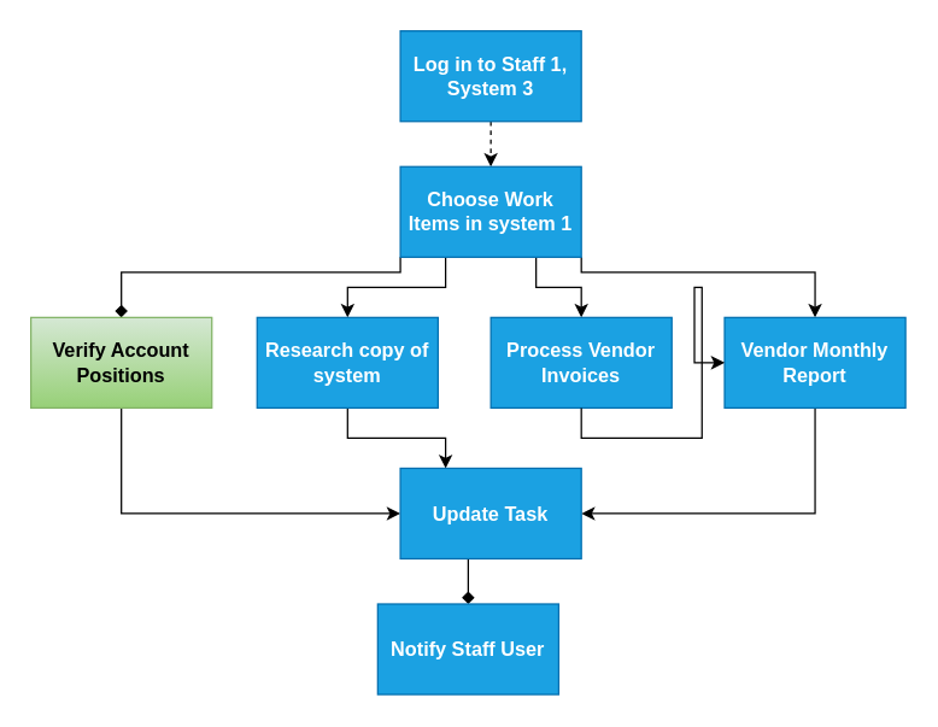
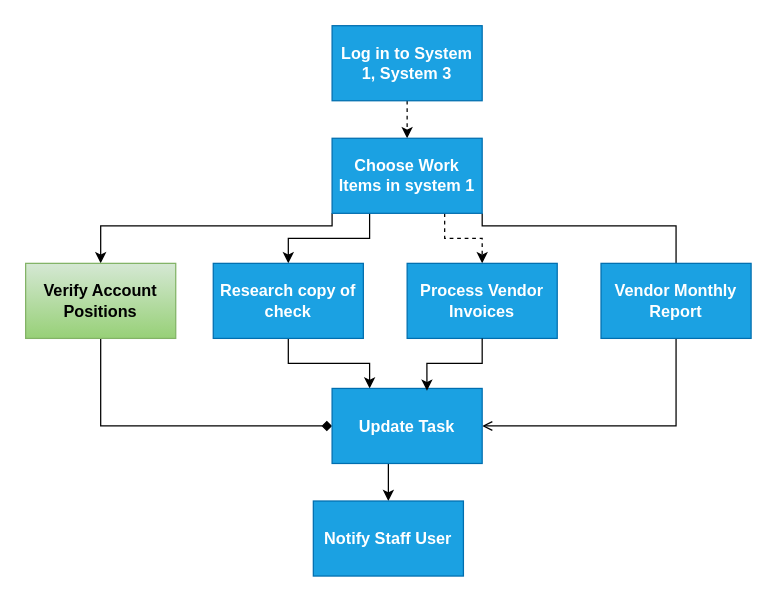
  <mxCell id="0" />
  <mxCell id="1" parent="0" />
  <mxCell id="2" style="edgeStyle=orthogonalEdgeStyle;rounded=0;orthogonalLoop=1;jettySize=auto;html=1;exitX=0.5;exitY=1;exitDx=0;exitDy=0;entryX=0.5;entryY=0;entryDx=0;entryDy=0;dashed=1;" parent="1" source="3" target="8" edge="1"><mxGeometry relative="1" as="geometry" /></mxCell>
- <mxCell id="3" value="Log in to Staff 1, System 3" style="rounded=0;whiteSpace=wrap;html=1;fillColor=#1ba1e2;strokeColor=#006EAF;fontColor=#ffffff;fontStyle=1;fontSize=13;" parent="1" vertex="1"><mxGeometry x="265" y="20" width="120" height="60" as="geometry" /></mxCell>
- <mxCell id="4" style="edgeStyle=orthogonalEdgeStyle;rounded=0;orthogonalLoop=1;jettySize=auto;html=1;exitX=0;exitY=1;exitDx=0;exitDy=0;entryX=0.5;entryY=0;entryDx=0;entryDy=0;endArrow=diamond;" parent="1" source="8" target="10" edge="1"><mxGeometry relative="1" as="geometry"><Array as="points"><mxPoint x="265" y="180" /><mxPoint x="80" y="180" /></Array></mxGeometry></mxCell>
+ <mxCell id="3" value="Log in to System 1, System 3" style="rounded=0;whiteSpace=wrap;html=1;fillColor=#1ba1e2;strokeColor=#006EAF;fontColor=#ffffff;fontStyle=1;fontSize=13;" parent="1" vertex="1"><mxGeometry x="265" y="20" width="120" height="60" as="geometry" /></mxCell>
+ <mxCell id="4" style="edgeStyle=orthogonalEdgeStyle;rounded=0;orthogonalLoop=1;jettySize=auto;html=1;exitX=0;exitY=1;exitDx=0;exitDy=0;entryX=0.5;entryY=0;entryDx=0;entryDy=0;" parent="1" source="8" target="10" edge="1"><mxGeometry relative="1" as="geometry"><Array as="points"><mxPoint x="265" y="180" /><mxPoint x="80" y="180" /></Array></mxGeometry></mxCell>
  <mxCell id="5" style="edgeStyle=orthogonalEdgeStyle;rounded=0;orthogonalLoop=1;jettySize=auto;html=1;exitX=0.25;exitY=1;exitDx=0;exitDy=0;entryX=0.5;entryY=0;entryDx=0;entryDy=0;" parent="1" source="8" target="12" edge="1"><mxGeometry relative="1" as="geometry" /></mxCell>
- <mxCell id="6" style="edgeStyle=orthogonalEdgeStyle;rounded=0;orthogonalLoop=1;jettySize=auto;html=1;exitX=0.75;exitY=1;exitDx=0;exitDy=0;entryX=0.5;entryY=0;entryDx=0;entryDy=0;" parent="1" source="8" target="13" edge="1"><mxGeometry relative="1" as="geometry"><Array as="points"><mxPoint x="355" y="190" /><mxPoint x="385" y="190" /></Array></mxGeometry></mxCell>
- <mxCell id="7" style="edgeStyle=orthogonalEdgeStyle;rounded=0;orthogonalLoop=1;jettySize=auto;html=1;exitX=1;exitY=1;exitDx=0;exitDy=0;entryX=0.5;entryY=0;entryDx=0;entryDy=0;" parent="1" source="8" target="15" edge="1"><mxGeometry relative="1" as="geometry"><Array as="points"><mxPoint x="385" y="180" /><mxPoint x="540" y="180" /></Array></mxGeometry></mxCell>
+ <mxCell id="6" style="edgeStyle=orthogonalEdgeStyle;rounded=0;orthogonalLoop=1;jettySize=auto;html=1;exitX=0.75;exitY=1;exitDx=0;exitDy=0;entryX=0.5;entryY=0;entryDx=0;entryDy=0;dashed=1;" parent="1" source="8" target="13" edge="1"><mxGeometry relative="1" as="geometry"><Array as="points"><mxPoint x="355" y="190" /><mxPoint x="385" y="190" /></Array></mxGeometry></mxCell>
+ <mxCell id="7" style="edgeStyle=orthogonalEdgeStyle;rounded=0;orthogonalLoop=1;jettySize=auto;html=1;exitX=1;exitY=1;exitDx=0;exitDy=0;entryX=0.5;entryY=0;entryDx=0;entryDy=0;endArrow=none;" parent="1" source="8" target="15" edge="1"><mxGeometry relative="1" as="geometry"><Array as="points"><mxPoint x="385" y="180" /><mxPoint x="540" y="180" /></Array></mxGeometry></mxCell>
  <mxCell id="8" value="Choose Work Items in system 1" style="rounded=0;whiteSpace=wrap;html=1;fillColor=#1ba1e2;strokeColor=#006EAF;fontColor=#ffffff;fontStyle=1;fontSize=13;" parent="1" vertex="1"><mxGeometry x="265" y="110" width="120" height="60" as="geometry" /></mxCell>
- <mxCell id="9" style="edgeStyle=orthogonalEdgeStyle;rounded=0;orthogonalLoop=1;jettySize=auto;html=1;exitX=0.5;exitY=1;exitDx=0;exitDy=0;entryX=0;entryY=0.5;entryDx=0;entryDy=0;" parent="1" source="10" target="17" edge="1"><mxGeometry relative="1" as="geometry" /></mxCell>
+ <mxCell id="9" style="edgeStyle=orthogonalEdgeStyle;rounded=0;orthogonalLoop=1;jettySize=auto;html=1;exitX=0.5;exitY=1;exitDx=0;exitDy=0;entryX=0;entryY=0.5;entryDx=0;entryDy=0;endArrow=diamond;" parent="1" source="10" target="17" edge="1"><mxGeometry relative="1" as="geometry" /></mxCell>
  <mxCell id="10" value="Verify Account Positions" style="rounded=0;whiteSpace=wrap;html=1;fillColor=#d5e8d4;strokeColor=#82b366;fontStyle=1;fontSize=13;gradientColor=#97d077;" parent="1" vertex="1"><mxGeometry x="20" y="210" width="120" height="60" as="geometry" /></mxCell>
  <mxCell id="11" style="edgeStyle=orthogonalEdgeStyle;rounded=0;orthogonalLoop=1;jettySize=auto;html=1;exitX=0.5;exitY=1;exitDx=0;exitDy=0;entryX=0.25;entryY=0;entryDx=0;entryDy=0;" parent="1" source="12" target="17" edge="1"><mxGeometry relative="1" as="geometry" /></mxCell>
- <mxCell id="12" value="Research copy of system" style="rounded=0;whiteSpace=wrap;html=1;fillColor=#1ba1e2;strokeColor=#006EAF;fontColor=#ffffff;fontStyle=1;fontSize=13;" parent="1" vertex="1"><mxGeometry x="170" y="210" width="120" height="60" as="geometry" /></mxCell>
+ <mxCell id="12" value="Research copy of check" style="rounded=0;whiteSpace=wrap;html=1;fillColor=#1ba1e2;strokeColor=#006EAF;fontColor=#ffffff;fontStyle=1;fontSize=13;" parent="1" vertex="1"><mxGeometry x="170" y="210" width="120" height="60" as="geometry" /></mxCell>
  <mxCell id="13" value="Process Vendor Invoices" style="rounded=0;whiteSpace=wrap;html=1;fillColor=#1ba1e2;strokeColor=#006EAF;fontColor=#ffffff;fontStyle=1;fontSize=13;" parent="1" vertex="1"><mxGeometry x="325" y="210" width="120" height="60" as="geometry" /></mxCell>
- <mxCell id="14" style="edgeStyle=orthogonalEdgeStyle;rounded=0;orthogonalLoop=1;jettySize=auto;html=1;exitX=0.5;exitY=1;exitDx=0;exitDy=0;entryX=1;entryY=0.5;entryDx=0;entryDy=0;" parent="1" source="15" target="17" edge="1"><mxGeometry relative="1" as="geometry" /></mxCell>
+ <mxCell id="14" style="edgeStyle=orthogonalEdgeStyle;rounded=0;orthogonalLoop=1;jettySize=auto;html=1;exitX=0.5;exitY=1;exitDx=0;exitDy=0;entryX=1;entryY=0.5;entryDx=0;entryDy=0;endArrow=open;" parent="1" source="15" target="17" edge="1"><mxGeometry relative="1" as="geometry" /></mxCell>
  <mxCell id="15" value="Vendor Monthly Report" style="rounded=0;whiteSpace=wrap;html=1;fillColor=#1ba1e2;strokeColor=#006EAF;fontColor=#ffffff;fontStyle=1;fontSize=13;" parent="1" vertex="1"><mxGeometry x="480" y="210" width="120" height="60" as="geometry" /></mxCell>
- <mxCell id="16" style="edgeStyle=orthogonalEdgeStyle;rounded=0;orthogonalLoop=1;jettySize=auto;html=1;exitX=0.5;exitY=1;exitDx=0;exitDy=0;entryX=0.5;entryY=0;entryDx=0;entryDy=0;endArrow=diamond;" parent="1" source="17" target="19" edge="1"><mxGeometry relative="1" as="geometry" /></mxCell>
+ <mxCell id="16" style="edgeStyle=orthogonalEdgeStyle;rounded=0;orthogonalLoop=1;jettySize=auto;html=1;exitX=0.5;exitY=1;exitDx=0;exitDy=0;entryX=0.5;entryY=0;entryDx=0;entryDy=0;" parent="1" source="17" target="19" edge="1"><mxGeometry relative="1" as="geometry" /></mxCell>
  <mxCell id="17" value="Update Task" style="rounded=0;whiteSpace=wrap;html=1;fillColor=#1ba1e2;strokeColor=#006EAF;fontColor=#ffffff;fontStyle=1;fontSize=13;" parent="1" vertex="1"><mxGeometry x="265" y="310" width="120" height="60" as="geometry" /></mxCell>
- <mxCell id="18" style="edgeStyle=orthogonalEdgeStyle;rounded=0;orthogonalLoop=1;jettySize=auto;html=1;exitX=0.5;exitY=1;exitDx=0;exitDy=0;" parent="1" source="13" target="15" edge="1"><mxGeometry relative="1" as="geometry" /></mxCell>
+ <mxCell id="18" style="edgeStyle=orthogonalEdgeStyle;rounded=0;orthogonalLoop=1;jettySize=auto;html=1;exitX=0.5;exitY=1;exitDx=0;exitDy=0;entryX=0.632;entryY=0.03;entryDx=0;entryDy=0;entryPerimeter=0;" parent="1" source="13" target="17" edge="1"><mxGeometry relative="1" as="geometry" /></mxCell>
  <mxCell id="19" value="Notify Staff User" style="rounded=0;whiteSpace=wrap;html=1;fillColor=#1ba1e2;strokeColor=#006EAF;fontColor=#ffffff;fontStyle=1;fontSize=13;" parent="1" vertex="1"><mxGeometry x="250" y="400" width="120" height="60" as="geometry" /></mxCell>
